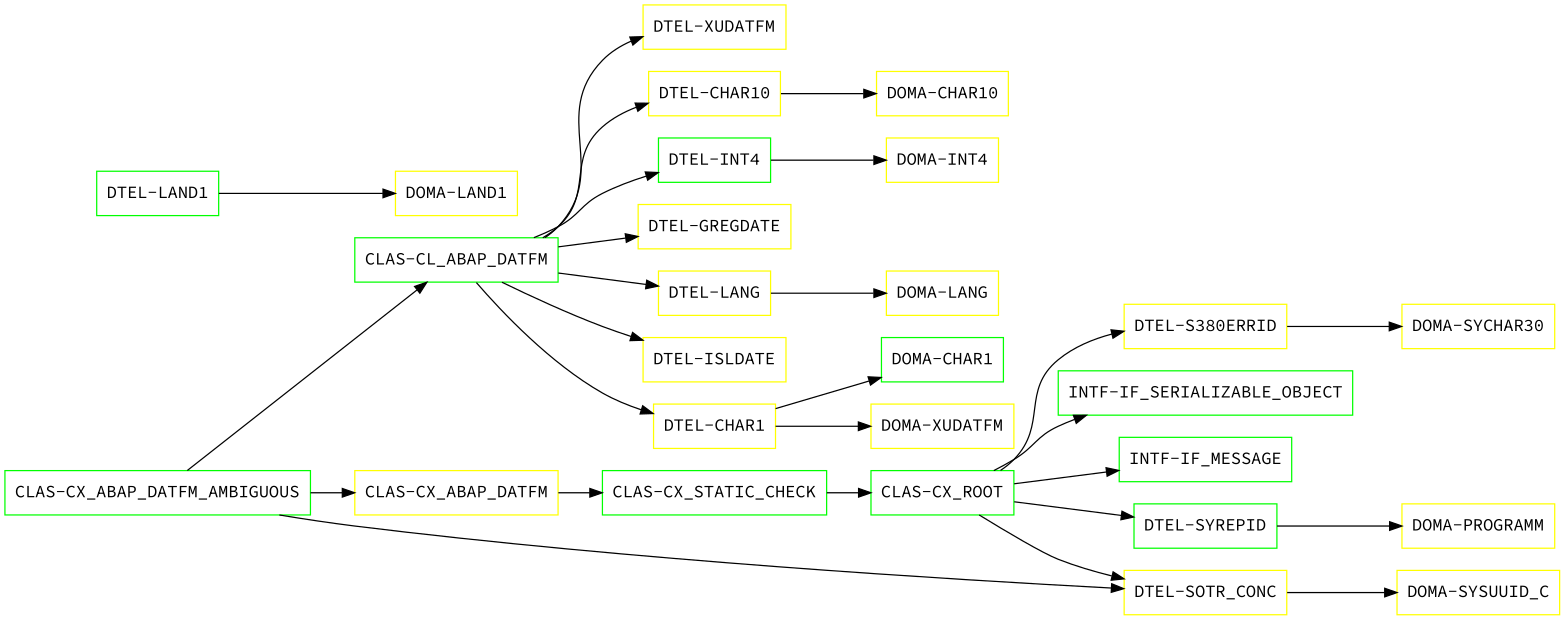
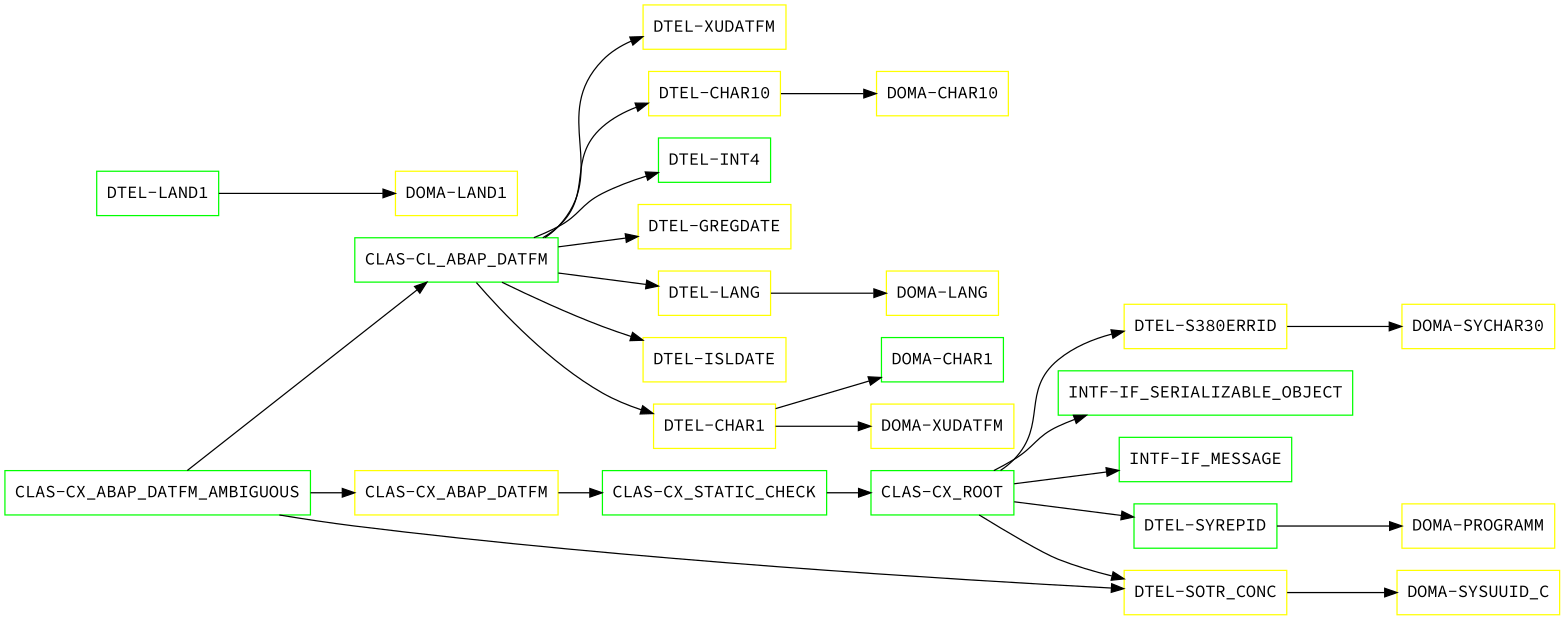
  digraph {
    fontname="Source Code Pro"
    rankdir=LR
    node [color=yellow fontname="Source Code Pro" shape=box]
    edge [fontname="Source Code Pro"]
    "CLAS-CX_ABAP_DATFM_AMBIGUOUS" [color=green]
    "CLAS-CL_ABAP_DATFM" [color=green]
    "CLAS-CX_ABAP_DATFM"
    "DTEL-SOTR_CONC"
    "DTEL-INT4" [color=green]
    "DTEL-GREGDATE"
    "DTEL-LANG"
    "DTEL-ISLDATE"
    "DTEL-CHAR1"
    "DTEL-XUDATFM"
    "DTEL-CHAR10"
    "CLAS-CX_STATIC_CHECK" [color=green]
    "DOMA-SYSUUID_C"
-   "DOMA-INT4"
    "DOMA-LANG"
    "DOMA-CHAR1" [color=green]
    "DOMA-XUDATFM"
    "DOMA-CHAR10"
    "DTEL-LAND1" [color=green]
    "DOMA-LAND1"
    "CLAS-CX_ROOT" [color=green]
    "INTF-IF_SERIALIZABLE_OBJECT" [color=green]
    "INTF-IF_MESSAGE" [color=green]
    "DTEL-SYREPID" [color=green]
    "DTEL-S380ERRID"
    "DOMA-PROGRAMM"
    "DOMA-SYCHAR30"
    "CLAS-CX_ABAP_DATFM_AMBIGUOUS" -> "CLAS-CL_ABAP_DATFM"
    "CLAS-CX_ABAP_DATFM_AMBIGUOUS" -> "CLAS-CX_ABAP_DATFM"
    "CLAS-CX_ABAP_DATFM_AMBIGUOUS" -> "DTEL-SOTR_CONC"
    "CLAS-CL_ABAP_DATFM" -> "DTEL-INT4"
    "CLAS-CL_ABAP_DATFM" -> "DTEL-GREGDATE"
    "CLAS-CL_ABAP_DATFM" -> "DTEL-LANG"
    "CLAS-CL_ABAP_DATFM" -> "DTEL-ISLDATE"
    "CLAS-CL_ABAP_DATFM" -> "DTEL-CHAR1"
    "CLAS-CL_ABAP_DATFM" -> "DTEL-XUDATFM"
    "CLAS-CL_ABAP_DATFM" -> "DTEL-CHAR10"
    "CLAS-CX_ABAP_DATFM" -> "CLAS-CX_STATIC_CHECK"
    "DTEL-SOTR_CONC" -> "DOMA-SYSUUID_C"
-   "DTEL-INT4" -> "DOMA-INT4"
    "DTEL-LANG" -> "DOMA-LANG"
    "DTEL-CHAR1" -> "DOMA-CHAR1"
    "DTEL-CHAR1" -> "DOMA-XUDATFM"
    "DTEL-CHAR10" -> "DOMA-CHAR10"
    "CLAS-CX_STATIC_CHECK" -> "CLAS-CX_ROOT"
    "DTEL-LAND1" -> "DOMA-LAND1"
    "CLAS-CX_ROOT" -> "DTEL-SOTR_CONC"
    "CLAS-CX_ROOT" -> "INTF-IF_SERIALIZABLE_OBJECT"
    "CLAS-CX_ROOT" -> "INTF-IF_MESSAGE"
    "CLAS-CX_ROOT" -> "DTEL-SYREPID"
    "CLAS-CX_ROOT" -> "DTEL-S380ERRID"
    "DTEL-SYREPID" -> "DOMA-PROGRAMM"
    "DTEL-S380ERRID" -> "DOMA-SYCHAR30"
  }
